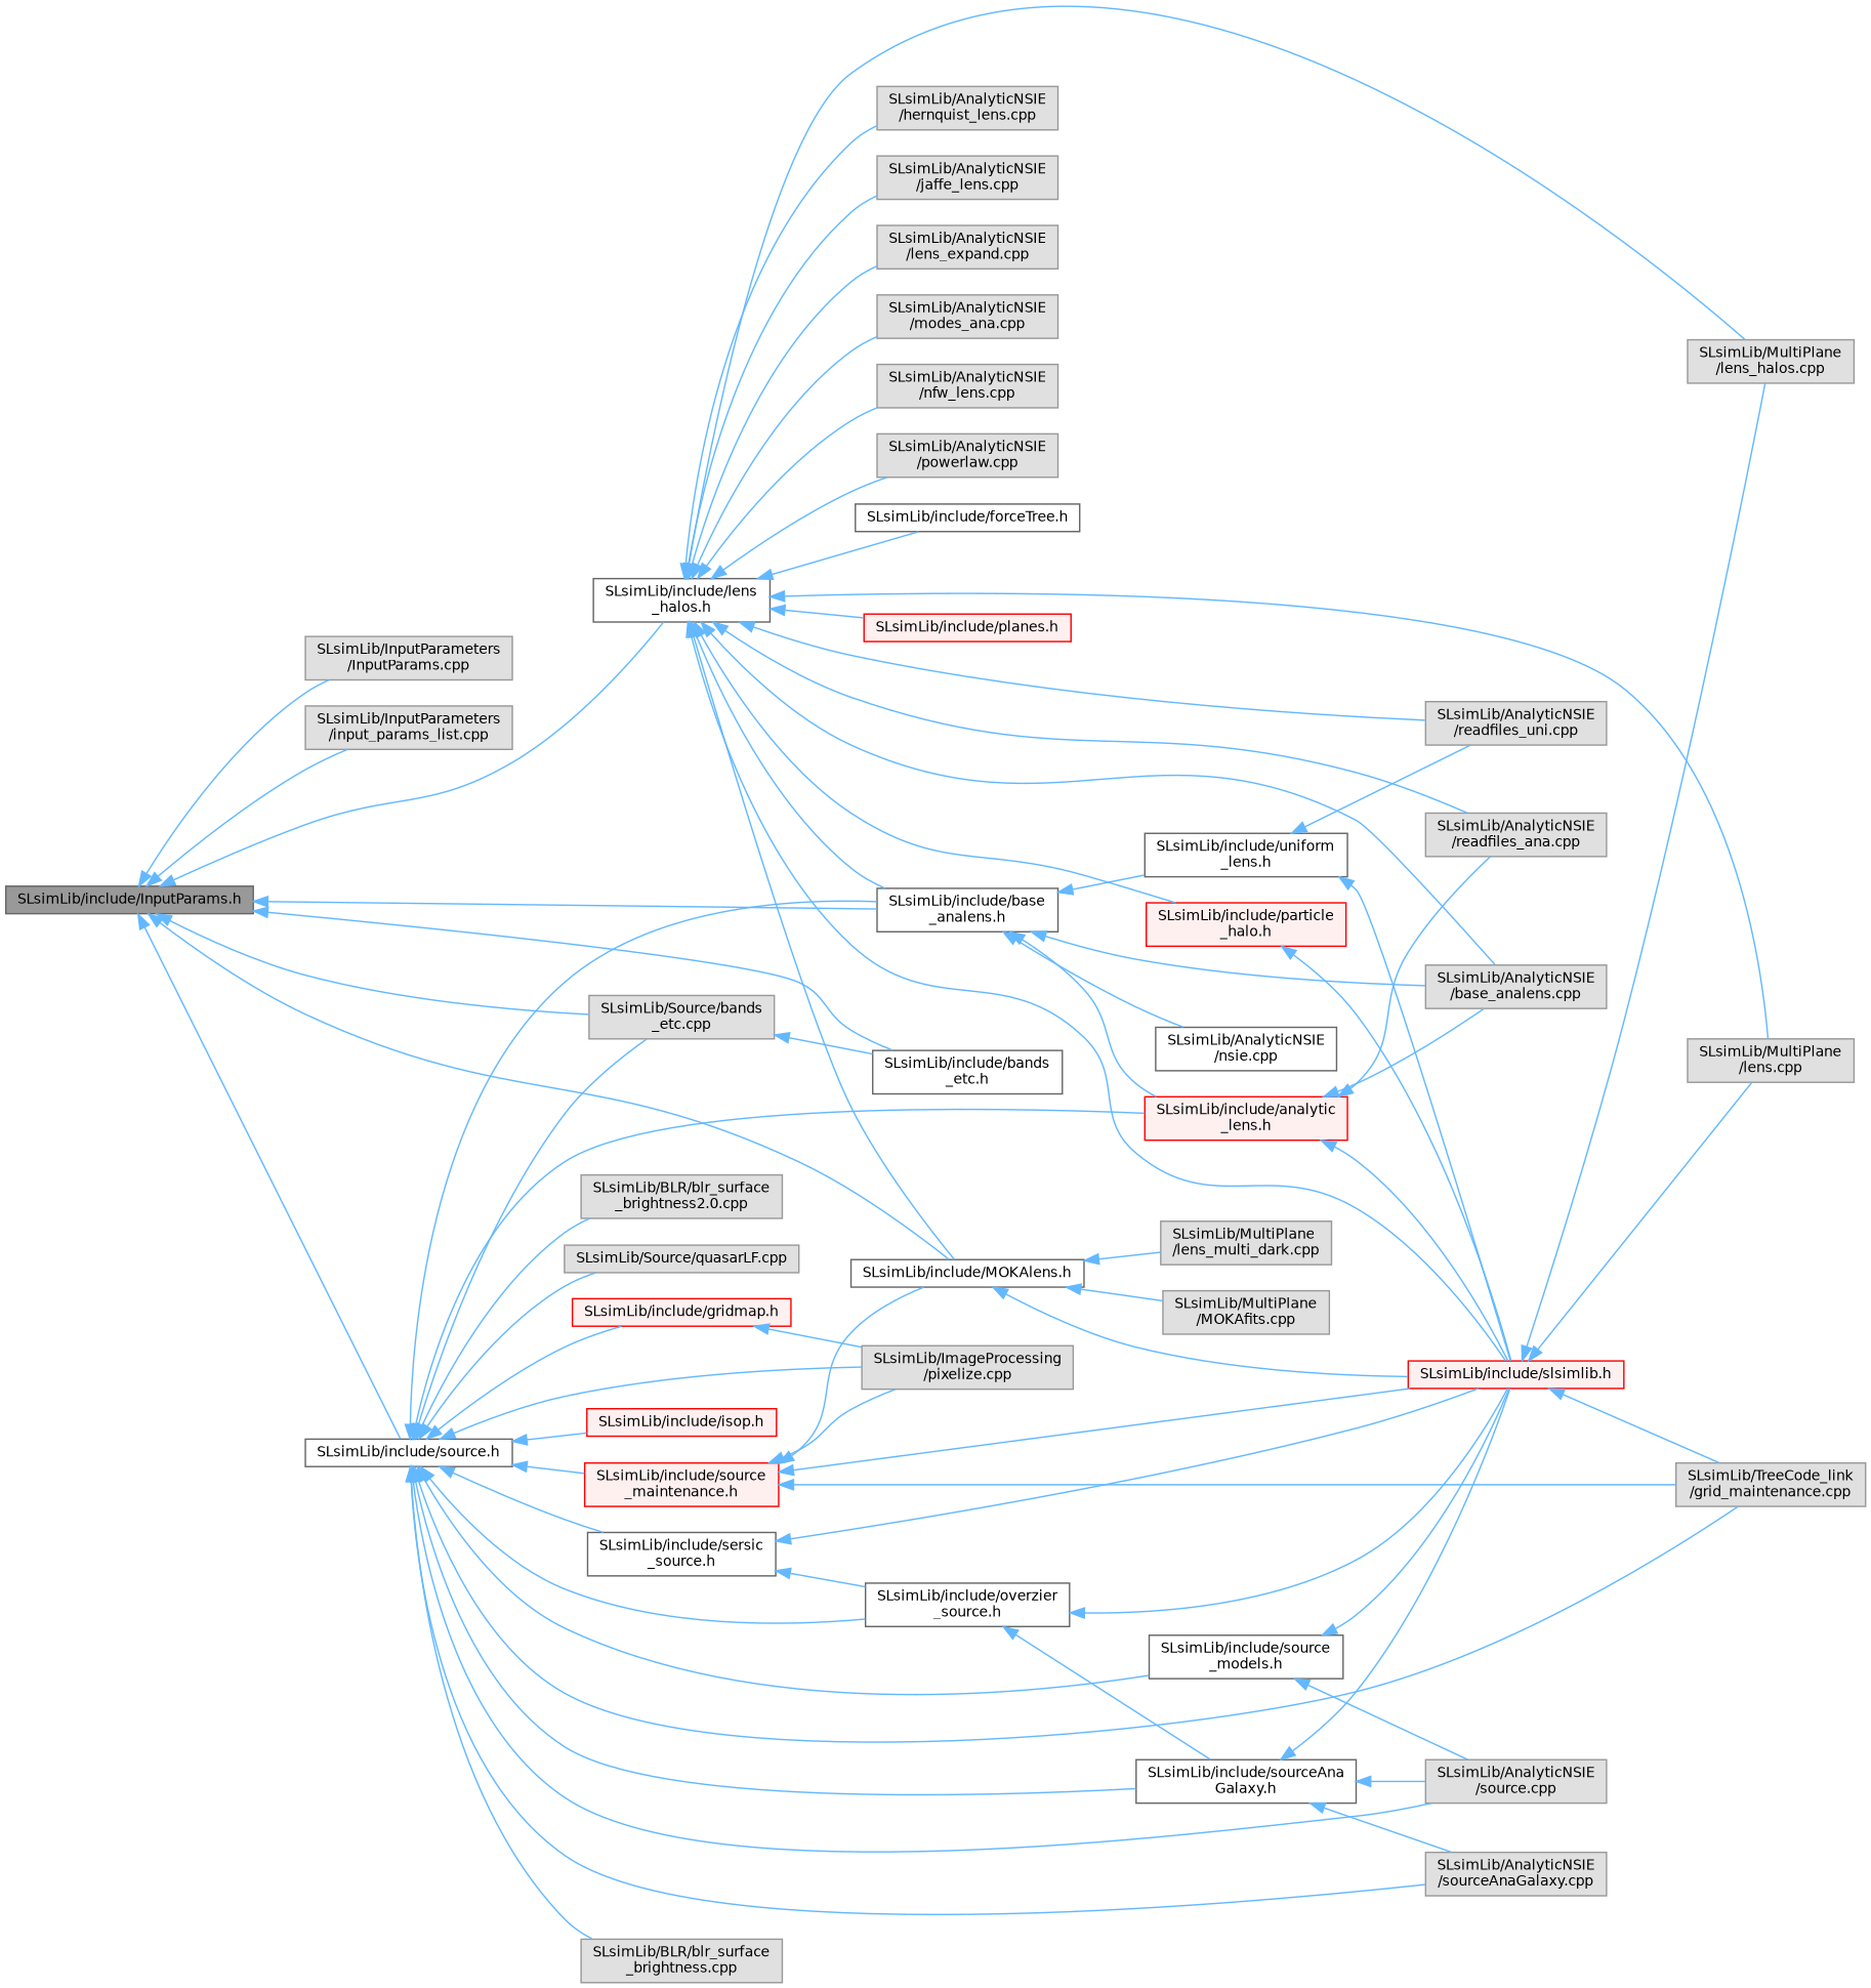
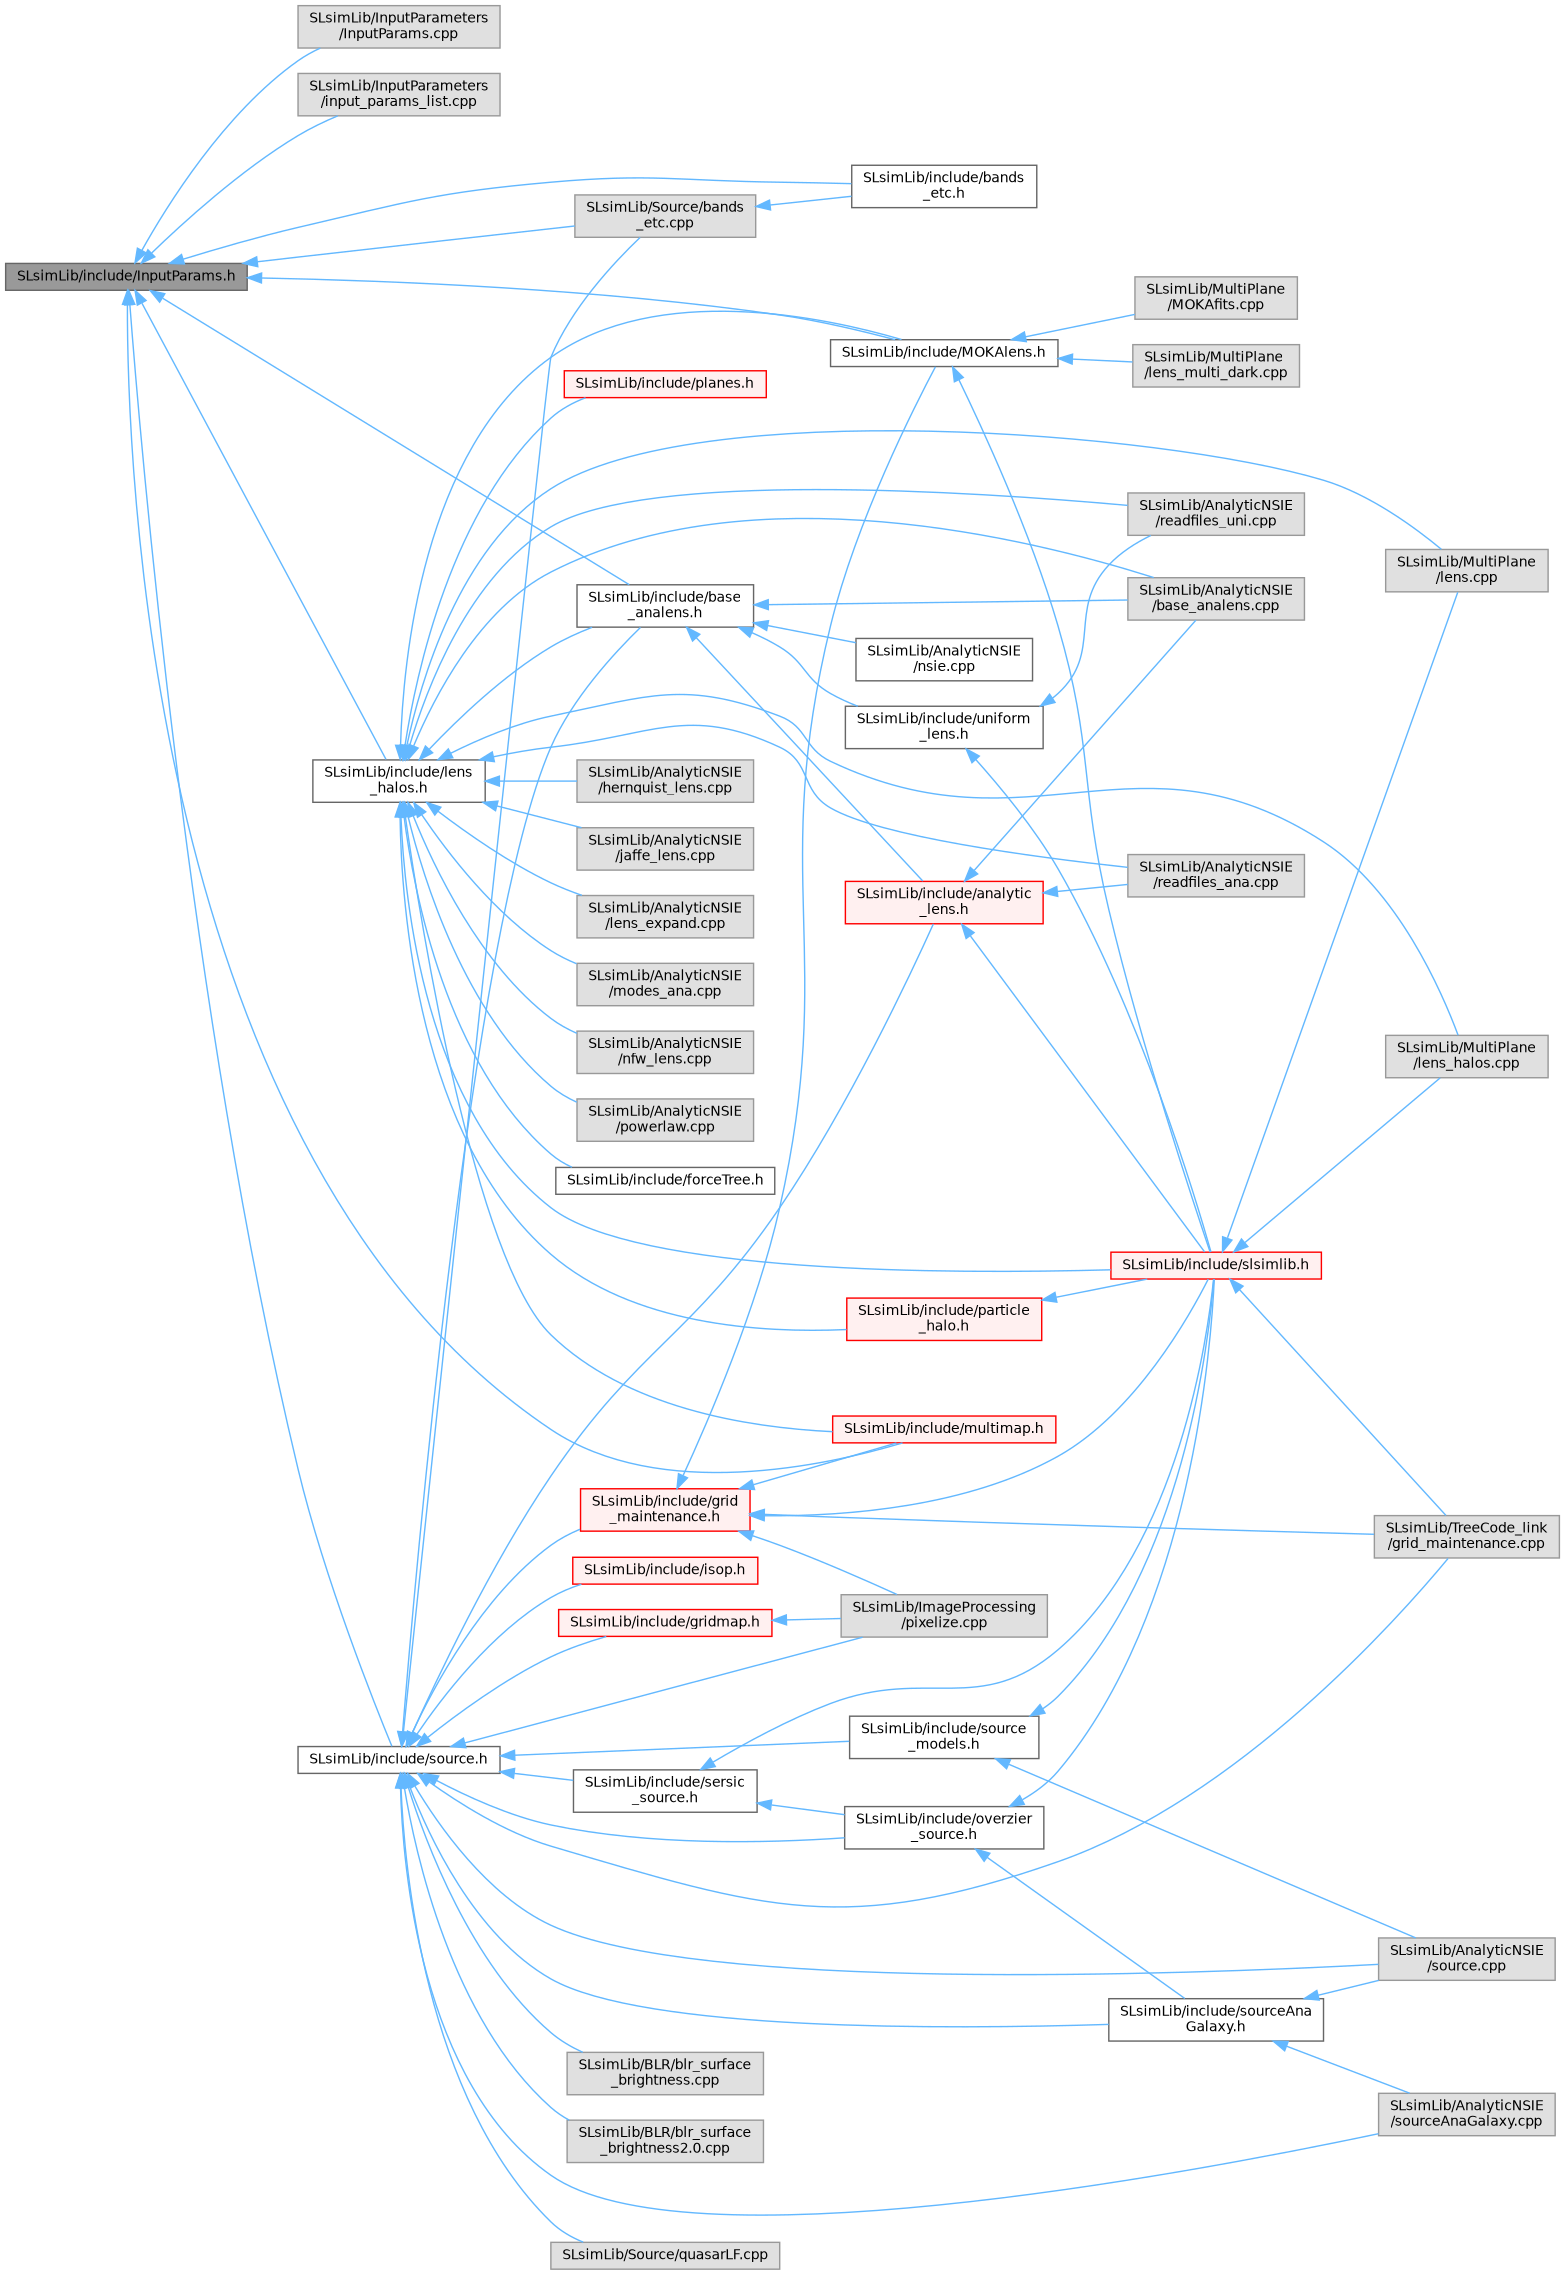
  digraph {
    rankdir=LR
    node [color=grey60 fillcolor="#E0E0E0" fontname=Helvetica fontsize=10 shape=box style=filled]
    edge [color=steelblue1 dir=back fontname=Helvetica fontsize=10 labelfontname=Helvetica labelfontsize=10 style=solid]
    n1 [color=gray40 fillcolor=grey60 fontcolor=black height=0.2 label="SLsimLib/include/InputParams.h" width=0.4]
    n2 [height=0.2 label="SLsimLib/InputParameters\l/InputParams.cpp" width=0.4]
    n3 [height=0.2 label="SLsimLib/InputParameters\l/input_params_list.cpp" width=0.4]
    n4 [height=0.2 label="SLsimLib/Source/bands\l_etc.cpp" width=0.4]
    n5 [color=grey40 fillcolor=white height=0.2 label="SLsimLib/include/MOKAlens.h" width=0.4]
    n6 [color=grey40 fillcolor=white height=0.2 label="SLsimLib/include/bands\l_etc.h" width=0.4]
    n7 [color=grey40 fillcolor=white height=0.2 label="SLsimLib/include/base\l_analens.h" width=0.4]
    n8 [color=grey40 fillcolor=white height=0.2 label="SLsimLib/include/lens\l_halos.h" width=0.4]
+   n9 [color=red fillcolor="#FFF0F0" height=0.2 label="SLsimLib/include/multimap.h" width=0.4]
    n10 [color=grey40 fillcolor=white height=0.2 label="SLsimLib/include/source.h" width=0.4]
    n11 [height=0.2 label="SLsimLib/MultiPlane\l/MOKAfits.cpp" width=0.4]
    n12 [height=0.2 label="SLsimLib/MultiPlane\l/lens_multi_dark.cpp" width=0.4]
    n13 [color=red fillcolor="#FFF0F0" height=0.2 label="SLsimLib/include/slsimlib.h" width=0.4]
    n14 [height=0.2 label="SLsimLib/AnalyticNSIE\l/base_analens.cpp" width=0.4]
    n15 [color=grey40 fillcolor=white height=0.2 label="SLsimLib/AnalyticNSIE\l/nsie.cpp" width=0.4]
    n16 [color=red fillcolor="#FFF0F0" height=0.2 label="SLsimLib/include/analytic\l_lens.h" width=0.4]
    n17 [color=grey40 fillcolor=white height=0.2 label="SLsimLib/include/uniform\l_lens.h" width=0.4]
    n18 [height=0.2 label="SLsimLib/MultiPlane\l/lens.cpp" width=0.4]
    n19 [height=0.2 label="SLsimLib/MultiPlane\l/lens_halos.cpp" width=0.4]
    n20 [height=0.2 label="SLsimLib/AnalyticNSIE\l/readfiles_ana.cpp" width=0.4]
    n21 [height=0.2 label="SLsimLib/AnalyticNSIE\l/readfiles_uni.cpp" width=0.4]
    n22 [height=0.2 label="SLsimLib/AnalyticNSIE\l/hernquist_lens.cpp" width=0.4]
    n23 [height=0.2 label="SLsimLib/AnalyticNSIE\l/jaffe_lens.cpp" width=0.4]
    n24 [height=0.2 label="SLsimLib/AnalyticNSIE\l/lens_expand.cpp" width=0.4]
    n25 [height=0.2 label="SLsimLib/AnalyticNSIE\l/modes_ana.cpp" width=0.4]
    n26 [height=0.2 label="SLsimLib/AnalyticNSIE\l/nfw_lens.cpp" width=0.4]
    n27 [height=0.2 label="SLsimLib/AnalyticNSIE\l/powerlaw.cpp" width=0.4]
    n28 [color=grey40 fillcolor=white height=0.2 label="SLsimLib/include/forceTree.h" width=0.4]
    n29 [color=red fillcolor="#FFF0F0" height=0.2 label="SLsimLib/include/particle\l_halo.h" width=0.4]
    n30 [color=red fillcolor="#FFF0F0" height=0.2 label="SLsimLib/include/planes.h" width=0.4]
    n31 [height=0.2 label="SLsimLib/TreeCode_link\l/grid_maintenance.cpp" width=0.4]
    n32 [height=0.2 label="SLsimLib/AnalyticNSIE\l/source.cpp" width=0.4]
    n33 [height=0.2 label="SLsimLib/AnalyticNSIE\l/sourceAnaGalaxy.cpp" width=0.4]
    n34 [height=0.2 label="SLsimLib/BLR/blr_surface\l_brightness.cpp" width=0.4]
    n35 [height=0.2 label="SLsimLib/BLR/blr_surface\l_brightness2.0.cpp" width=0.4]
    n36 [height=0.2 label="SLsimLib/ImageProcessing\l/pixelize.cpp" width=0.4]
    n37 [height=0.2 label="SLsimLib/Source/quasarLF.cpp" width=0.4]
-   n38 [color=red fillcolor="#FFF0F0" height=0.2 label="SLsimLib/include/source\l_maintenance.h" width=0.4]
+   n38 [color=red fillcolor="#FFF0F0" height=0.2 label="SLsimLib/include/grid\l_maintenance.h" width=0.4]
    n39 [color=red fillcolor="#FFF0F0" height=0.2 label="SLsimLib/include/gridmap.h" width=0.4]
    n40 [color=red fillcolor="#FFF0F0" height=0.2 label="SLsimLib/include/isop.h" width=0.4]
    n41 [color=grey40 fillcolor=white height=0.2 label="SLsimLib/include/overzier\l_source.h" width=0.4]
    n42 [color=grey40 fillcolor=white height=0.2 label="SLsimLib/include/sourceAna\lGalaxy.h" width=0.4]
    n43 [color=grey40 fillcolor=white height=0.2 label="SLsimLib/include/sersic\l_source.h" width=0.4]
    n44 [color=grey40 fillcolor=white height=0.2 label="SLsimLib/include/source\l_models.h" width=0.4]
    n1 -> n2
    n1 -> n3
    n1 -> n4
    n1 -> n5
    n1 -> n6
    n1 -> n7
    n1 -> n8
+   n1 -> n9
    n1 -> n10
    n4 -> n6
    n5 -> n11
    n5 -> n12
    n5 -> n13
    n7 -> n14
    n7 -> n15
    n7 -> n16
    n7 -> n17
    n8 -> n5
    n8 -> n7
+   n8 -> n9
    n8 -> n13
    n8 -> n14
    n8 -> n18
    n8 -> n19
    n8 -> n20
    n8 -> n21
    n8 -> n22
    n8 -> n23
    n8 -> n24
    n8 -> n25
    n8 -> n26
    n8 -> n27
    n8 -> n28
    n8 -> n29
    n8 -> n30
    n10 -> n4
    n10 -> n7
    n10 -> n16
    n10 -> n31
    n10 -> n32
    n10 -> n33
    n10 -> n34
    n10 -> n35
    n10 -> n36
    n10 -> n37
    n10 -> n38
    n10 -> n39
    n10 -> n40
    n10 -> n41
    n10 -> n42
    n10 -> n43
    n10 -> n44
    n13 -> n18
    n13 -> n19
    n13 -> n31
    n16 -> n13
    n16 -> n14
    n16 -> n20
    n17 -> n13
    n17 -> n21
    n29 -> n13
    n38 -> n5
+   n38 -> n9
    n38 -> n13
    n38 -> n31
    n38 -> n36
    n39 -> n36
    n41 -> n13
    n41 -> n42
-   n42 -> n13
    n42 -> n32
    n42 -> n33
    n43 -> n13
    n43 -> n41
    n44 -> n13
    n44 -> n32
  }
